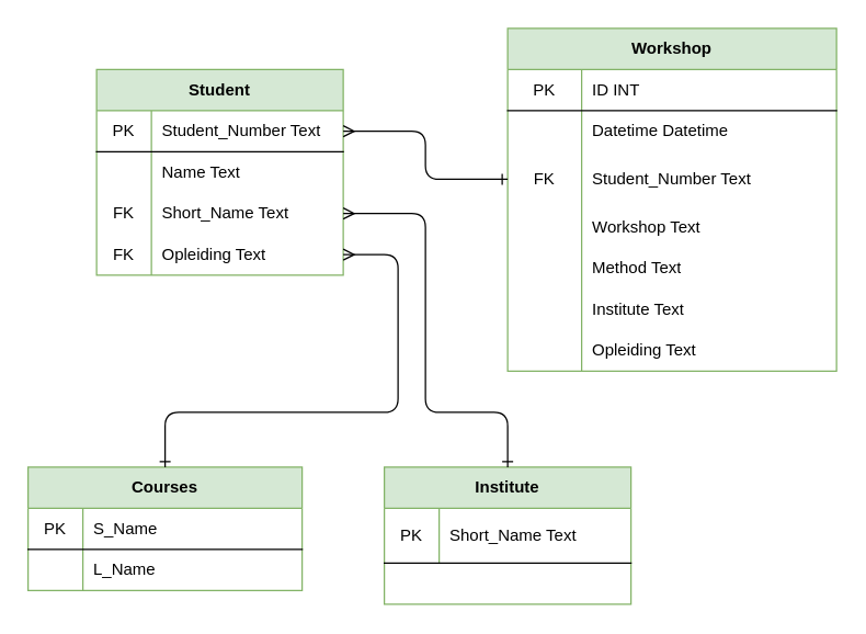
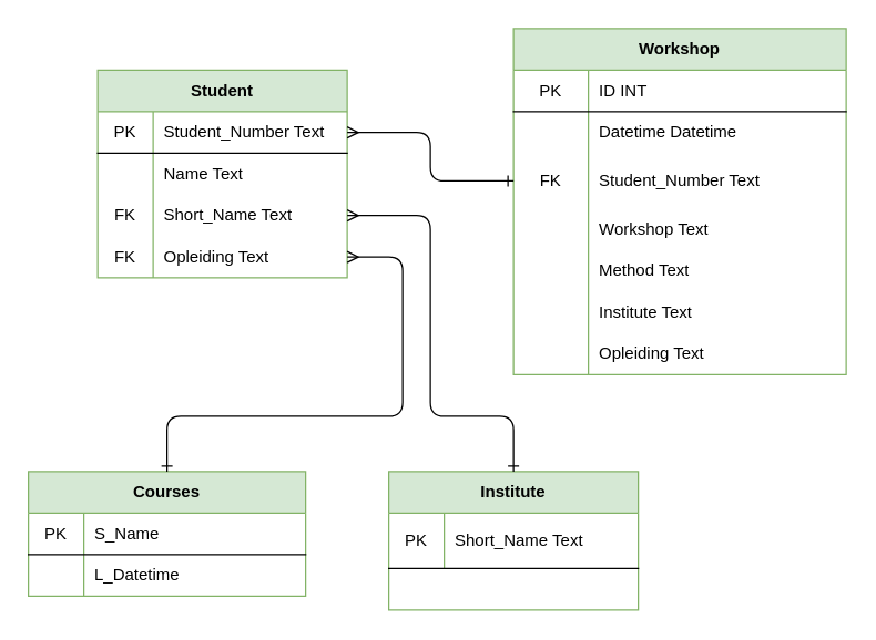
  <mxCell id="0" />
  <mxCell id="1" parent="0" />
  <mxCell id="2" value="Student" style="shape=table;html=1;whiteSpace=wrap;startSize=30;container=1;collapsible=0;childLayout=tableLayout;fixedRows=1;rowLines=0;fontStyle=1;align=center;fillColor=#d5e8d4;strokeColor=#82b366;" parent="1" vertex="1"><mxGeometry x="70" y="50" width="180" height="150" as="geometry" /></mxCell>
  <mxCell id="3" value="" style="shape=partialRectangle;html=1;whiteSpace=wrap;collapsible=0;dropTarget=0;pointerEvents=0;fillColor=none;top=0;left=0;bottom=1;right=0;points=[[0,0.5],[1,0.5]];portConstraint=eastwest;" parent="2" vertex="1"><mxGeometry y="30" width="180" height="30" as="geometry" /></mxCell>
  <mxCell id="4" value="PK" style="shape=partialRectangle;html=1;whiteSpace=wrap;connectable=0;fillColor=none;top=0;left=0;bottom=0;right=0;overflow=hidden;" parent="3" vertex="1"><mxGeometry width="40" height="30" as="geometry" /></mxCell>
  <mxCell id="5" value="Student_Number Text" style="shape=partialRectangle;html=1;whiteSpace=wrap;connectable=0;fillColor=none;top=0;left=0;bottom=0;right=0;align=left;spacingLeft=6;overflow=hidden;" parent="3" vertex="1"><mxGeometry x="40" width="140" height="30" as="geometry" /></mxCell>
  <mxCell id="6" value="" style="shape=partialRectangle;html=1;whiteSpace=wrap;collapsible=0;dropTarget=0;pointerEvents=0;fillColor=none;top=0;left=0;bottom=0;right=0;points=[[0,0.5],[1,0.5]];portConstraint=eastwest;" parent="2" vertex="1"><mxGeometry y="60" width="180" height="30" as="geometry" /></mxCell>
  <mxCell id="7" value="" style="shape=partialRectangle;html=1;whiteSpace=wrap;connectable=0;fillColor=none;top=0;left=0;bottom=0;right=0;overflow=hidden;" parent="6" vertex="1"><mxGeometry width="40" height="30" as="geometry" /></mxCell>
  <mxCell id="8" value="Name Text" style="shape=partialRectangle;html=1;whiteSpace=wrap;connectable=0;fillColor=none;top=0;left=0;bottom=0;right=0;align=left;spacingLeft=6;overflow=hidden;" parent="6" vertex="1"><mxGeometry x="40" width="140" height="30" as="geometry" /></mxCell>
  <mxCell id="9" value="" style="shape=partialRectangle;html=1;whiteSpace=wrap;collapsible=0;dropTarget=0;pointerEvents=0;fillColor=none;top=0;left=0;bottom=0;right=0;points=[[0,0.5],[1,0.5]];portConstraint=eastwest;" parent="2" vertex="1"><mxGeometry y="90" width="180" height="30" as="geometry" /></mxCell>
  <mxCell id="10" value="FK" style="shape=partialRectangle;html=1;whiteSpace=wrap;connectable=0;fillColor=none;top=0;left=0;bottom=0;right=0;overflow=hidden;" parent="9" vertex="1"><mxGeometry width="40" height="30" as="geometry" /></mxCell>
  <mxCell id="11" value="Short_Name Text" style="shape=partialRectangle;html=1;whiteSpace=wrap;connectable=0;fillColor=none;top=0;left=0;bottom=0;right=0;align=left;spacingLeft=6;overflow=hidden;" parent="9" vertex="1"><mxGeometry x="40" width="140" height="30" as="geometry" /></mxCell>
  <mxCell id="12" value="" style="shape=partialRectangle;html=1;whiteSpace=wrap;collapsible=0;dropTarget=0;pointerEvents=0;fillColor=none;top=0;left=0;bottom=0;right=0;points=[[0,0.5],[1,0.5]];portConstraint=eastwest;" parent="2" vertex="1"><mxGeometry y="120" width="180" height="30" as="geometry" /></mxCell>
  <mxCell id="13" value="FK" style="shape=partialRectangle;html=1;whiteSpace=wrap;connectable=0;fillColor=none;top=0;left=0;bottom=0;right=0;overflow=hidden;" parent="12" vertex="1"><mxGeometry width="40" height="30" as="geometry" /></mxCell>
  <mxCell id="14" value="Opleiding Text" style="shape=partialRectangle;html=1;whiteSpace=wrap;connectable=0;fillColor=none;top=0;left=0;bottom=0;right=0;align=left;spacingLeft=6;overflow=hidden;" parent="12" vertex="1"><mxGeometry x="40" width="140" height="30" as="geometry" /></mxCell>
  <mxCell id="15" value="Institute" style="shape=table;html=1;whiteSpace=wrap;startSize=30;container=1;collapsible=0;childLayout=tableLayout;fixedRows=1;rowLines=0;fontStyle=1;align=center;fillColor=#d5e8d4;strokeColor=#82b366;" parent="1" vertex="1"><mxGeometry x="280" y="340" width="180" height="100" as="geometry" /></mxCell>
  <mxCell id="16" value="" style="shape=partialRectangle;html=1;whiteSpace=wrap;collapsible=0;dropTarget=0;pointerEvents=0;fillColor=none;top=0;left=0;bottom=1;right=0;points=[[0,0.5],[1,0.5]];portConstraint=eastwest;" parent="15" vertex="1"><mxGeometry y="30" width="180" height="40" as="geometry" /></mxCell>
  <mxCell id="17" value="PK" style="shape=partialRectangle;html=1;whiteSpace=wrap;connectable=0;fillColor=none;top=0;left=0;bottom=0;right=0;overflow=hidden;" parent="16" vertex="1"><mxGeometry width="40" height="40" as="geometry" /></mxCell>
  <mxCell id="18" value="Short_Name Text" style="shape=partialRectangle;html=1;whiteSpace=wrap;connectable=0;fillColor=none;top=0;left=0;bottom=0;right=0;align=left;spacingLeft=6;overflow=hidden;" parent="16" vertex="1"><mxGeometry x="40" width="140" height="40" as="geometry" /></mxCell>
  <mxCell id="19" value="" style="shape=partialRectangle;html=1;whiteSpace=wrap;collapsible=0;dropTarget=0;pointerEvents=0;fillColor=none;top=0;left=0;bottom=0;right=0;points=[[0,0.5],[1,0.5]];portConstraint=eastwest;" parent="15" vertex="1"><mxGeometry y="70" width="180" height="30" as="geometry" /></mxCell>
  <mxCell id="20" value="" style="shape=partialRectangle;html=1;whiteSpace=wrap;connectable=0;fillColor=none;top=0;left=0;bottom=0;right=0;overflow=hidden;" parent="19" vertex="1"><mxGeometry width="40" height="30" as="geometry" /></mxCell>
  <mxCell id="21" value="Workshop" style="shape=table;html=1;whiteSpace=wrap;startSize=30;container=1;collapsible=0;childLayout=tableLayout;fixedRows=1;rowLines=0;fontStyle=1;align=center;fillColor=#d5e8d4;strokeColor=#82b366;" parent="1" vertex="1"><mxGeometry x="370" y="20" width="240" height="250" as="geometry" /></mxCell>
  <mxCell id="22" value="" style="shape=partialRectangle;html=1;whiteSpace=wrap;collapsible=0;dropTarget=0;pointerEvents=0;fillColor=none;top=0;left=0;bottom=1;right=0;points=[[0,0.5],[1,0.5]];portConstraint=eastwest;" parent="21" vertex="1"><mxGeometry y="30" width="240" height="30" as="geometry" /></mxCell>
  <mxCell id="23" value="PK" style="shape=partialRectangle;html=1;whiteSpace=wrap;connectable=0;fillColor=none;top=0;left=0;bottom=0;right=0;overflow=hidden;" parent="22" vertex="1"><mxGeometry width="54" height="30" as="geometry" /></mxCell>
  <mxCell id="24" value="ID INT" style="shape=partialRectangle;html=1;whiteSpace=wrap;connectable=0;fillColor=none;top=0;left=0;bottom=0;right=0;align=left;spacingLeft=6;overflow=hidden;" parent="22" vertex="1"><mxGeometry x="54" width="186" height="30" as="geometry" /></mxCell>
  <mxCell id="25" value="" style="shape=partialRectangle;html=1;whiteSpace=wrap;collapsible=0;dropTarget=0;pointerEvents=0;fillColor=none;top=0;left=0;bottom=0;right=0;points=[[0,0.5],[1,0.5]];portConstraint=eastwest;" parent="21" vertex="1"><mxGeometry y="60" width="240" height="30" as="geometry" /></mxCell>
  <mxCell id="26" value="" style="shape=partialRectangle;html=1;whiteSpace=wrap;connectable=0;fillColor=none;top=0;left=0;bottom=0;right=0;overflow=hidden;" parent="25" vertex="1"><mxGeometry width="54" height="30" as="geometry" /></mxCell>
  <mxCell id="27" value="Datetime Datetime" style="shape=partialRectangle;html=1;whiteSpace=wrap;connectable=0;fillColor=none;top=0;left=0;bottom=0;right=0;align=left;spacingLeft=6;overflow=hidden;" parent="25" vertex="1"><mxGeometry x="54" width="186" height="30" as="geometry" /></mxCell>
  <mxCell id="28" value="" style="shape=partialRectangle;html=1;whiteSpace=wrap;collapsible=0;dropTarget=0;pointerEvents=0;fillColor=none;top=0;left=0;bottom=0;right=0;points=[[0,0.5],[1,0.5]];portConstraint=eastwest;" parent="21" vertex="1"><mxGeometry y="90" width="240" height="40" as="geometry" /></mxCell>
  <mxCell id="29" value="FK" style="shape=partialRectangle;html=1;whiteSpace=wrap;connectable=0;fillColor=none;top=0;left=0;bottom=0;right=0;overflow=hidden;" parent="28" vertex="1"><mxGeometry width="54" height="40" as="geometry" /></mxCell>
  <mxCell id="30" value="Student_Number Text" style="shape=partialRectangle;html=1;whiteSpace=wrap;connectable=0;fillColor=none;top=0;left=0;bottom=0;right=0;align=left;spacingLeft=6;overflow=hidden;" parent="28" vertex="1"><mxGeometry x="54" width="186" height="40" as="geometry" /></mxCell>
  <mxCell id="31" value="" style="shape=partialRectangle;html=1;whiteSpace=wrap;collapsible=0;dropTarget=0;pointerEvents=0;fillColor=none;top=0;left=0;bottom=0;right=0;points=[[0,0.5],[1,0.5]];portConstraint=eastwest;" parent="21" vertex="1"><mxGeometry y="130" width="240" height="30" as="geometry" /></mxCell>
  <mxCell id="32" value="" style="shape=partialRectangle;html=1;whiteSpace=wrap;connectable=0;fillColor=none;top=0;left=0;bottom=0;right=0;overflow=hidden;" parent="31" vertex="1"><mxGeometry width="54" height="30" as="geometry" /></mxCell>
  <mxCell id="33" value="Workshop Text" style="shape=partialRectangle;html=1;whiteSpace=wrap;connectable=0;fillColor=none;top=0;left=0;bottom=0;right=0;align=left;spacingLeft=6;overflow=hidden;" parent="31" vertex="1"><mxGeometry x="54" width="186" height="30" as="geometry" /></mxCell>
  <mxCell id="34" value="" style="shape=partialRectangle;html=1;whiteSpace=wrap;collapsible=0;dropTarget=0;pointerEvents=0;fillColor=none;top=0;left=0;bottom=0;right=0;points=[[0,0.5],[1,0.5]];portConstraint=eastwest;" parent="21" vertex="1"><mxGeometry y="160" width="240" height="30" as="geometry" /></mxCell>
  <mxCell id="35" value="" style="shape=partialRectangle;html=1;whiteSpace=wrap;connectable=0;fillColor=none;top=0;left=0;bottom=0;right=0;overflow=hidden;" parent="34" vertex="1"><mxGeometry width="54" height="30" as="geometry" /></mxCell>
  <mxCell id="36" value="Method Text" style="shape=partialRectangle;html=1;whiteSpace=wrap;connectable=0;fillColor=none;top=0;left=0;bottom=0;right=0;align=left;spacingLeft=6;overflow=hidden;" parent="34" vertex="1"><mxGeometry x="54" width="186" height="30" as="geometry" /></mxCell>
  <mxCell id="37" value="" style="shape=partialRectangle;html=1;whiteSpace=wrap;collapsible=0;dropTarget=0;pointerEvents=0;fillColor=none;top=0;left=0;bottom=0;right=0;points=[[0,0.5],[1,0.5]];portConstraint=eastwest;" parent="21" vertex="1"><mxGeometry y="190" width="240" height="30" as="geometry" /></mxCell>
  <mxCell id="38" value="" style="shape=partialRectangle;html=1;whiteSpace=wrap;connectable=0;fillColor=none;top=0;left=0;bottom=0;right=0;overflow=hidden;" parent="37" vertex="1"><mxGeometry width="54" height="30" as="geometry" /></mxCell>
  <mxCell id="39" value="Institute Text" style="shape=partialRectangle;html=1;whiteSpace=wrap;connectable=0;fillColor=none;top=0;left=0;bottom=0;right=0;align=left;spacingLeft=6;overflow=hidden;" parent="37" vertex="1"><mxGeometry x="54" width="186" height="30" as="geometry" /></mxCell>
  <mxCell id="40" value="" style="shape=partialRectangle;html=1;whiteSpace=wrap;collapsible=0;dropTarget=0;pointerEvents=0;fillColor=none;top=0;left=0;bottom=0;right=0;points=[[0,0.5],[1,0.5]];portConstraint=eastwest;" parent="21" vertex="1"><mxGeometry y="220" width="240" height="30" as="geometry" /></mxCell>
  <mxCell id="41" value="" style="shape=partialRectangle;html=1;whiteSpace=wrap;connectable=0;fillColor=none;top=0;left=0;bottom=0;right=0;overflow=hidden;" parent="40" vertex="1"><mxGeometry width="54" height="30" as="geometry" /></mxCell>
  <mxCell id="42" value="Opleiding Text" style="shape=partialRectangle;html=1;whiteSpace=wrap;connectable=0;fillColor=none;top=0;left=0;bottom=0;right=0;align=left;spacingLeft=6;overflow=hidden;" parent="40" vertex="1"><mxGeometry x="54" width="186" height="30" as="geometry" /></mxCell>
  <mxCell id="43" value="" style="endArrow=ERone;html=1;exitX=1;exitY=0.5;exitDx=0;exitDy=0;entryX=0.5;entryY=0;entryDx=0;entryDy=0;startArrow=ERmany;startFill=0;endFill=0;" parent="1" source="9" target="15" edge="1"><mxGeometry width="50" height="50" relative="1" as="geometry"><mxPoint x="140" y="110" as="sourcePoint" /><mxPoint x="190" y="60" as="targetPoint" /><Array as="points"><mxPoint x="310" y="155" /><mxPoint x="310" y="300" /><mxPoint x="370" y="300" /></Array></mxGeometry></mxCell>
  <mxCell id="44" value="" style="endArrow=ERmany;html=1;entryX=1;entryY=0.5;entryDx=0;entryDy=0;startArrow=ERone;startFill=0;endFill=0;exitX=0;exitY=0.5;exitDx=0;exitDy=0;" parent="1" source="28" target="3" edge="1"><mxGeometry width="50" height="50" relative="1" as="geometry"><mxPoint x="280" y="140" as="sourcePoint" /><mxPoint x="330" y="260" as="targetPoint" /><Array as="points"><mxPoint x="310" y="130" /><mxPoint x="310" y="95" /></Array></mxGeometry></mxCell>
  <mxCell id="45" value="Courses" style="shape=table;html=1;whiteSpace=wrap;startSize=30;container=1;collapsible=0;childLayout=tableLayout;fixedRows=1;rowLines=0;fontStyle=1;align=center;fillColor=#d5e8d4;strokeColor=#82b366;" vertex="1" parent="1"><mxGeometry x="20" y="340" width="200" height="90" as="geometry" /></mxCell>
  <mxCell id="46" value="" style="shape=partialRectangle;html=1;whiteSpace=wrap;collapsible=0;dropTarget=0;pointerEvents=0;fillColor=none;top=0;left=0;bottom=1;right=0;points=[[0,0.5],[1,0.5]];portConstraint=eastwest;" vertex="1" parent="45"><mxGeometry y="30" width="200" height="30" as="geometry" /></mxCell>
  <mxCell id="47" value="PK" style="shape=partialRectangle;html=1;whiteSpace=wrap;connectable=0;fillColor=none;top=0;left=0;bottom=0;right=0;overflow=hidden;" vertex="1" parent="46"><mxGeometry width="40" height="30" as="geometry" /></mxCell>
  <mxCell id="48" value="S_Name" style="shape=partialRectangle;html=1;whiteSpace=wrap;connectable=0;fillColor=none;top=0;left=0;bottom=0;right=0;align=left;spacingLeft=6;overflow=hidden;" vertex="1" parent="46"><mxGeometry x="40" width="160" height="30" as="geometry" /></mxCell>
  <mxCell id="49" value="" style="shape=partialRectangle;html=1;whiteSpace=wrap;collapsible=0;dropTarget=0;pointerEvents=0;fillColor=none;top=0;left=0;bottom=0;right=0;points=[[0,0.5],[1,0.5]];portConstraint=eastwest;" vertex="1" parent="45"><mxGeometry y="60" width="200" height="30" as="geometry" /></mxCell>
  <mxCell id="50" value="" style="shape=partialRectangle;html=1;whiteSpace=wrap;connectable=0;fillColor=none;top=0;left=0;bottom=0;right=0;overflow=hidden;" vertex="1" parent="49"><mxGeometry width="40" height="30" as="geometry" /></mxCell>
- <mxCell id="51" value="L_Name" style="shape=partialRectangle;html=1;whiteSpace=wrap;connectable=0;fillColor=none;top=0;left=0;bottom=0;right=0;align=left;spacingLeft=6;overflow=hidden;" vertex="1" parent="49"><mxGeometry x="40" width="160" height="30" as="geometry" /></mxCell>
+ <mxCell id="51" value="L_Datetime" style="shape=partialRectangle;html=1;whiteSpace=wrap;connectable=0;fillColor=none;top=0;left=0;bottom=0;right=0;align=left;spacingLeft=6;overflow=hidden;" vertex="1" parent="49"><mxGeometry x="40" width="160" height="30" as="geometry" /></mxCell>
  <mxCell id="52" value="" style="endArrow=ERmany;html=1;entryX=1;entryY=0.5;entryDx=0;entryDy=0;exitX=0.5;exitY=0;exitDx=0;exitDy=0;endFill=0;startArrow=ERone;startFill=0;" edge="1" parent="1" source="45" target="12"><mxGeometry width="50" height="50" relative="1" as="geometry"><mxPoint x="280" y="420" as="sourcePoint" /><mxPoint x="330" y="370" as="targetPoint" /><Array as="points"><mxPoint x="120" y="300" /><mxPoint x="290" y="300" /><mxPoint x="290" y="185" /></Array></mxGeometry></mxCell>
